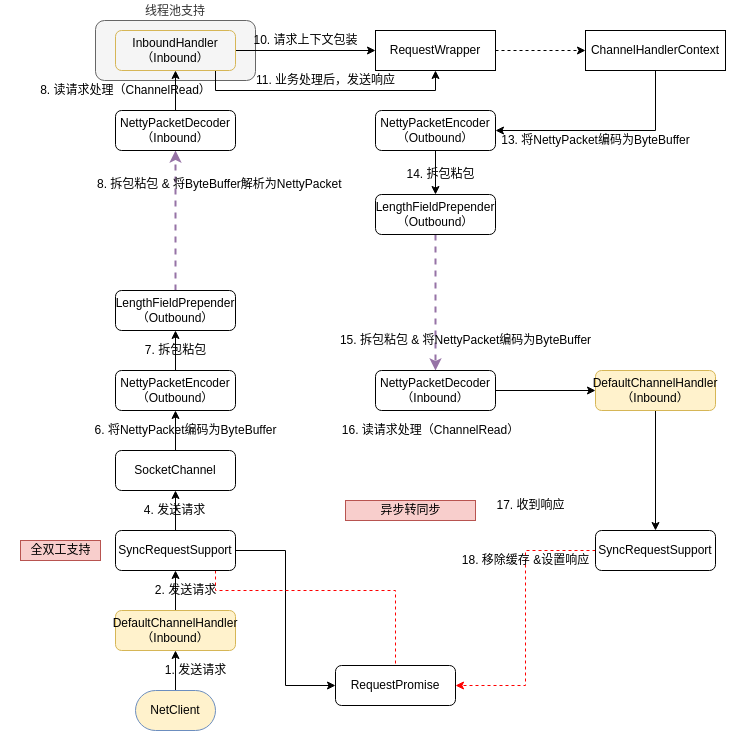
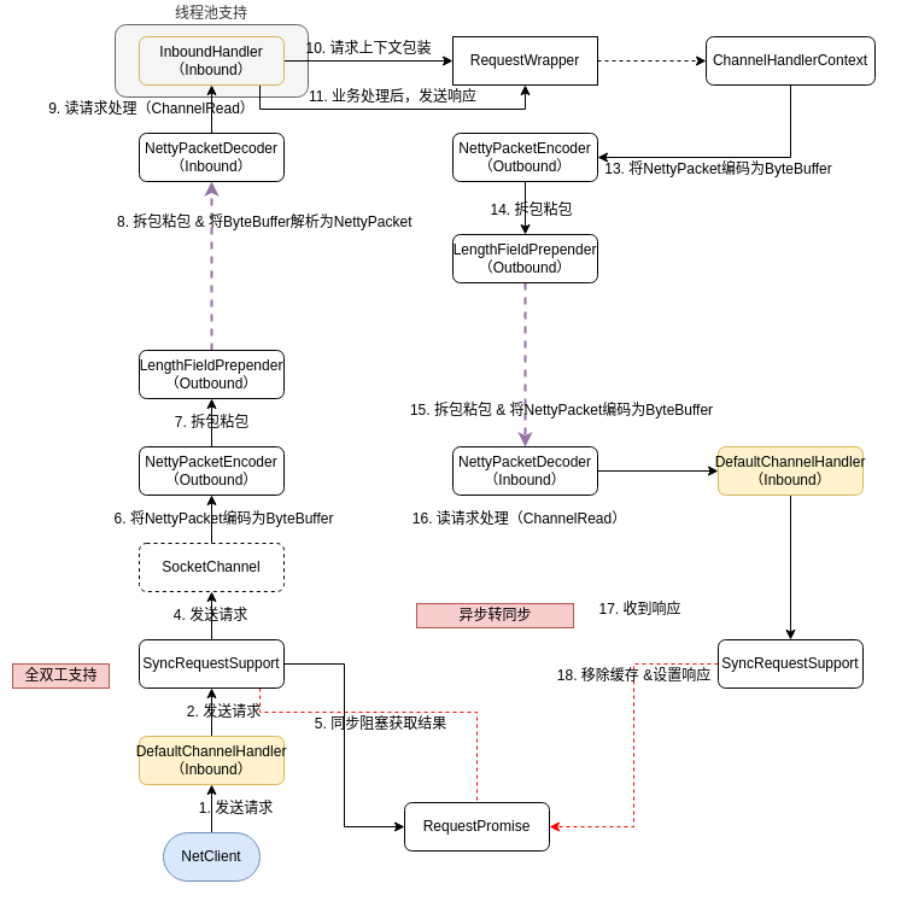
  <mxCell id="0" />
  <mxCell id="1" parent="0" />
  <mxCell id="2" value="线程池支持" style="rounded=1;whiteSpace=wrap;html=1;fillColor=#f5f5f5;fontColor=#333333;strokeColor=#666666;labelPosition=center;verticalLabelPosition=top;align=center;verticalAlign=bottom;" vertex="1" parent="1"><mxGeometry x="95" y="20" width="160" height="60" as="geometry" /></mxCell>
  <mxCell id="3" style="edgeStyle=orthogonalEdgeStyle;rounded=0;orthogonalLoop=1;jettySize=auto;html=1;" edge="1" parent="1" source="4" target="6"><mxGeometry relative="1" as="geometry" /></mxCell>
- <mxCell id="4" value="NetClient" style="rounded=1;whiteSpace=wrap;html=1;fillColor=#fff2cc;strokeColor=#6c8ebf;arcSize=50;" vertex="1" parent="1"><mxGeometry x="135" y="690" width="80" height="40" as="geometry" /></mxCell>
+ <mxCell id="4" value="NetClient" style="rounded=1;whiteSpace=wrap;html=1;fillColor=#dae8fc;strokeColor=#6c8ebf;arcSize=50;" vertex="1" parent="1"><mxGeometry x="135" y="690" width="80" height="40" as="geometry" /></mxCell>
  <mxCell id="5" style="edgeStyle=orthogonalEdgeStyle;rounded=0;orthogonalLoop=1;jettySize=auto;html=1;" edge="1" parent="1" source="6" target="11"><mxGeometry relative="1" as="geometry" /></mxCell>
  <mxCell id="6" value="DefaultChannelHandler&lt;br&gt;（Inbound）" style="rounded=1;whiteSpace=wrap;html=1;fillColor=#fff2cc;strokeColor=#d6b656;" vertex="1" parent="1"><mxGeometry x="115" y="610" width="120" height="40" as="geometry" /></mxCell>
  <mxCell id="7" value="1. 发送请求" style="text;html=1;align=center;verticalAlign=middle;resizable=0;points=[];autosize=1;strokeColor=none;fillColor=none;" vertex="1" parent="1"><mxGeometry x="155" y="660" width="80" height="20" as="geometry" /></mxCell>
  <mxCell id="8" style="edgeStyle=orthogonalEdgeStyle;rounded=0;orthogonalLoop=1;jettySize=auto;html=1;entryX=0;entryY=0.5;entryDx=0;entryDy=0;" edge="1" parent="1" source="11" target="13"><mxGeometry relative="1" as="geometry" /></mxCell>
  <mxCell id="9" style="edgeStyle=orthogonalEdgeStyle;rounded=0;orthogonalLoop=1;jettySize=auto;html=1;entryX=0.5;entryY=1;entryDx=0;entryDy=0;" edge="1" parent="1" source="11" target="15"><mxGeometry relative="1" as="geometry" /></mxCell>
  <mxCell id="10" style="edgeStyle=orthogonalEdgeStyle;rounded=0;orthogonalLoop=1;jettySize=auto;html=1;entryX=0.5;entryY=1;entryDx=0;entryDy=0;dashed=1;strokeColor=#FF0000;" edge="1" parent="1" source="11" target="13"><mxGeometry relative="1" as="geometry"><Array as="points"><mxPoint x="215" y="590" /><mxPoint x="395" y="590" /></Array></mxGeometry></mxCell>
  <mxCell id="11" value="SyncRequestSupport" style="rounded=1;whiteSpace=wrap;html=1;" vertex="1" parent="1"><mxGeometry x="115" y="530" width="120" height="40" as="geometry" /></mxCell>
  <mxCell id="12" value="2. 发送请求" style="text;html=1;align=center;verticalAlign=middle;resizable=0;points=[];autosize=1;strokeColor=none;fillColor=none;" vertex="1" parent="1"><mxGeometry x="145" y="580" width="80" height="20" as="geometry" /></mxCell>
  <mxCell id="13" value="RequestPromise" style="rounded=1;whiteSpace=wrap;html=1;" vertex="1" parent="1"><mxGeometry x="335" y="665" width="120" height="40" as="geometry" /></mxCell>
  <mxCell id="14" style="edgeStyle=orthogonalEdgeStyle;rounded=0;orthogonalLoop=1;jettySize=auto;html=1;strokeColor=#000000;" edge="1" parent="1" source="15" target="19"><mxGeometry relative="1" as="geometry" /></mxCell>
- <mxCell id="15" value="SocketChannel" style="rounded=1;whiteSpace=wrap;html=1;" vertex="1" parent="1"><mxGeometry x="115" y="450" width="120" height="40" as="geometry" /></mxCell>
+ <mxCell id="15" value="SocketChannel" style="rounded=1;whiteSpace=wrap;html=1;dashed=1;" vertex="1" parent="1"><mxGeometry x="115" y="450" width="120" height="40" as="geometry" /></mxCell>
  <mxCell id="16" value="4. 发送请求" style="text;html=1;align=center;verticalAlign=middle;resizable=0;points=[];autosize=1;strokeColor=none;fillColor=none;" vertex="1" parent="1"><mxGeometry x="134" y="500" width="80" height="20" as="geometry" /></mxCell>
+ <mxCell id="17" value="5. 同步阻塞获取结果" style="text;html=1;align=center;verticalAlign=middle;resizable=0;points=[];autosize=1;" vertex="1" parent="1"><mxGeometry x="255" y="590" width="120" height="20" as="geometry" /></mxCell>
  <mxCell id="18" style="edgeStyle=orthogonalEdgeStyle;rounded=0;orthogonalLoop=1;jettySize=auto;html=1;entryX=0.5;entryY=1;entryDx=0;entryDy=0;strokeColor=#000000;" edge="1" parent="1" source="19" target="22"><mxGeometry relative="1" as="geometry" /></mxCell>
  <mxCell id="19" value="NettyPacketEncoder&lt;br&gt;（Outbound）" style="rounded=1;whiteSpace=wrap;html=1;" vertex="1" parent="1"><mxGeometry x="115" y="370" width="120" height="40" as="geometry" /></mxCell>
  <mxCell id="20" value="6. 将NettyPacket编码为ByteBuffer" style="text;html=1;align=center;verticalAlign=middle;resizable=0;points=[];autosize=1;strokeColor=none;fillColor=none;" vertex="1" parent="1"><mxGeometry x="85" y="420" width="200" height="20" as="geometry" /></mxCell>
  <mxCell id="21" style="edgeStyle=orthogonalEdgeStyle;rounded=0;orthogonalLoop=1;jettySize=auto;html=1;entryX=0.5;entryY=1;entryDx=0;entryDy=0;strokeColor=#9673a6;dashed=1;fillColor=#e1d5e7;strokeWidth=2;" edge="1" parent="1" source="22" target="25"><mxGeometry relative="1" as="geometry" /></mxCell>
  <mxCell id="22" value="LengthFieldPrepender&lt;br&gt;（Outbound）" style="rounded=1;whiteSpace=wrap;html=1;" vertex="1" parent="1"><mxGeometry x="115" y="290" width="120" height="40" as="geometry" /></mxCell>
  <mxCell id="23" value="7. 拆包粘包" style="text;html=1;align=center;verticalAlign=middle;resizable=0;points=[];autosize=1;strokeColor=none;fillColor=none;" vertex="1" parent="1"><mxGeometry x="135" y="340" width="80" height="20" as="geometry" /></mxCell>
  <mxCell id="24" style="edgeStyle=orthogonalEdgeStyle;rounded=0;orthogonalLoop=1;jettySize=auto;html=1;entryX=0.5;entryY=1;entryDx=0;entryDy=0;strokeColor=#000000;" edge="1" parent="1" source="25" target="29"><mxGeometry relative="1" as="geometry" /></mxCell>
  <mxCell id="25" value="NettyPacketDecoder&lt;br&gt;（Inbound）" style="rounded=1;whiteSpace=wrap;html=1;" vertex="1" parent="1"><mxGeometry x="115" y="110" width="120" height="40" as="geometry" /></mxCell>
  <mxCell id="26" value="&lt;span&gt;8. 拆包粘包 &amp;amp;&amp;nbsp;&lt;/span&gt;&lt;span&gt;将ByteBuffer解析为NettyPacket&lt;/span&gt;" style="text;html=1;align=left;verticalAlign=middle;resizable=0;points=[];autosize=1;strokeColor=none;fillColor=none;" vertex="1" parent="1"><mxGeometry x="95" y="174" width="260" height="20" as="geometry" /></mxCell>
  <mxCell id="27" style="edgeStyle=orthogonalEdgeStyle;rounded=0;orthogonalLoop=1;jettySize=auto;html=1;entryX=0;entryY=0.5;entryDx=0;entryDy=0;strokeColor=#000000;" edge="1" parent="1" source="29" target="32"><mxGeometry relative="1" as="geometry" /></mxCell>
  <mxCell id="28" style="edgeStyle=orthogonalEdgeStyle;rounded=0;orthogonalLoop=1;jettySize=auto;html=1;entryX=0.5;entryY=1;entryDx=0;entryDy=0;strokeColor=#000000;" edge="1" parent="1" source="29" target="32"><mxGeometry relative="1" as="geometry"><Array as="points"><mxPoint x="215" y="90" /><mxPoint x="435" y="90" /></Array></mxGeometry></mxCell>
  <mxCell id="29" value="InboundHandler&lt;br&gt;（Inbound）" style="rounded=1;whiteSpace=wrap;html=1;fillColor=#f5f5f5;strokeColor=#d6b656;" vertex="1" parent="1"><mxGeometry x="115" y="30" width="120" height="40" as="geometry" /></mxCell>
- <mxCell id="30" value="8. 读请求处理（ChannelRead）" style="text;html=1;align=center;verticalAlign=middle;resizable=0;points=[];autosize=1;strokeColor=none;fillColor=none;" vertex="1" parent="1"><mxGeometry x="30" y="80" width="190" height="20" as="geometry" /></mxCell>
+ <mxCell id="30" value="9. 读请求处理（ChannelRead）" style="text;html=1;align=center;verticalAlign=middle;resizable=0;points=[];autosize=1;strokeColor=none;fillColor=none;" vertex="1" parent="1"><mxGeometry x="30" y="80" width="190" height="20" as="geometry" /></mxCell>
  <mxCell id="31" style="edgeStyle=orthogonalEdgeStyle;rounded=0;orthogonalLoop=1;jettySize=auto;html=1;strokeColor=#000000;dashed=1;" edge="1" parent="1" source="32" target="36"><mxGeometry relative="1" as="geometry" /></mxCell>
  <mxCell id="32" value="RequestWrapper" style="whiteSpace=wrap;html=1;rounded=0;" vertex="1" parent="1"><mxGeometry x="375" y="30" width="120" height="40" as="geometry" /></mxCell>
  <mxCell id="33" value="10. 请求上下文包装" style="text;html=1;align=center;verticalAlign=middle;resizable=0;points=[];autosize=1;strokeColor=none;fillColor=none;" vertex="1" parent="1"><mxGeometry x="245" y="30" width="120" height="20" as="geometry" /></mxCell>
  <mxCell id="34" value="11. 业务处理后，发送响应" style="text;html=1;align=center;verticalAlign=middle;resizable=0;points=[];autosize=1;strokeColor=none;fillColor=none;" vertex="1" parent="1"><mxGeometry x="250" y="70" width="150" height="20" as="geometry" /></mxCell>
  <mxCell id="35" style="edgeStyle=orthogonalEdgeStyle;rounded=0;orthogonalLoop=1;jettySize=auto;html=1;entryX=1;entryY=0.5;entryDx=0;entryDy=0;strokeColor=#000000;" edge="1" parent="1" source="36" target="38"><mxGeometry relative="1" as="geometry"><Array as="points"><mxPoint x="655" y="130" /></Array></mxGeometry></mxCell>
- <mxCell id="36" value="&lt;span&gt;ChannelHandlerContext&lt;/span&gt;" style="whiteSpace=wrap;html=1;rounded=0;" vertex="1" parent="1"><mxGeometry x="585" y="30" width="140" height="40" as="geometry" /></mxCell>
+ <mxCell id="36" value="&lt;span&gt;ChannelHandlerContext&lt;/span&gt;" style="rounded=1;whiteSpace=wrap;html=1;" vertex="1" parent="1"><mxGeometry x="585" y="30" width="140" height="40" as="geometry" /></mxCell>
  <mxCell id="37" style="edgeStyle=orthogonalEdgeStyle;rounded=0;orthogonalLoop=1;jettySize=auto;html=1;entryX=0.5;entryY=0;entryDx=0;entryDy=0;strokeColor=#000000;" edge="1" parent="1" source="38" target="41"><mxGeometry relative="1" as="geometry" /></mxCell>
  <mxCell id="38" value="NettyPacketEncoder&lt;br&gt;（Outbound）" style="rounded=1;whiteSpace=wrap;html=1;" vertex="1" parent="1"><mxGeometry x="375" y="110" width="120" height="40" as="geometry" /></mxCell>
  <mxCell id="39" value="13. 将NettyPacket编码为ByteBuffer" style="text;html=1;align=center;verticalAlign=middle;resizable=0;points=[];autosize=1;strokeColor=none;fillColor=none;" vertex="1" parent="1"><mxGeometry x="495" y="130" width="200" height="20" as="geometry" /></mxCell>
  <mxCell id="40" style="edgeStyle=orthogonalEdgeStyle;rounded=0;orthogonalLoop=1;jettySize=auto;html=1;strokeColor=#9673a6;dashed=1;fillColor=#e1d5e7;strokeWidth=2;" edge="1" parent="1" source="41" target="44"><mxGeometry relative="1" as="geometry" /></mxCell>
  <mxCell id="41" value="LengthFieldPrepender&lt;br&gt;（Outbound）" style="rounded=1;whiteSpace=wrap;html=1;" vertex="1" parent="1"><mxGeometry x="375" y="194" width="120" height="40" as="geometry" /></mxCell>
  <mxCell id="42" value="14. 拆包粘包" style="text;html=1;align=center;verticalAlign=middle;resizable=0;points=[];autosize=1;strokeColor=none;fillColor=none;" vertex="1" parent="1"><mxGeometry x="400" y="164" width="80" height="20" as="geometry" /></mxCell>
  <mxCell id="43" style="edgeStyle=orthogonalEdgeStyle;rounded=0;orthogonalLoop=1;jettySize=auto;html=1;entryX=0;entryY=0.5;entryDx=0;entryDy=0;strokeColor=#000000;strokeWidth=1;" edge="1" parent="1" source="44" target="47"><mxGeometry relative="1" as="geometry" /></mxCell>
  <mxCell id="44" value="NettyPacketDecoder&lt;br&gt;（Inbound）" style="rounded=1;whiteSpace=wrap;html=1;" vertex="1" parent="1"><mxGeometry x="375" y="370" width="120" height="40" as="geometry" /></mxCell>
  <mxCell id="45" value="&lt;span style=&quot;text-align: left&quot;&gt;15. 拆包粘包 &amp;amp;&amp;nbsp;&lt;/span&gt;&lt;span style=&quot;text-align: left&quot;&gt;将NettyPacket编码为ByteBuffer&lt;/span&gt;" style="text;html=1;align=center;verticalAlign=middle;resizable=0;points=[];autosize=1;strokeColor=none;fillColor=none;" vertex="1" parent="1"><mxGeometry x="330" y="330" width="270" height="20" as="geometry" /></mxCell>
  <mxCell id="46" style="edgeStyle=orthogonalEdgeStyle;rounded=0;orthogonalLoop=1;jettySize=auto;html=1;strokeColor=#000000;strokeWidth=1;" edge="1" parent="1" source="47" target="50"><mxGeometry relative="1" as="geometry" /></mxCell>
  <mxCell id="47" value="DefaultChannelHandler&lt;br&gt;（Inbound）" style="rounded=1;whiteSpace=wrap;html=1;fillColor=#fff2cc;strokeColor=#d6b656;" vertex="1" parent="1"><mxGeometry x="595" y="370" width="120" height="40" as="geometry" /></mxCell>
  <mxCell id="48" value="16. 读请求处理（ChannelRead）" style="text;html=1;align=center;verticalAlign=middle;resizable=0;points=[];autosize=1;strokeColor=none;fillColor=none;" vertex="1" parent="1"><mxGeometry x="335" y="420" width="190" height="20" as="geometry" /></mxCell>
  <mxCell id="49" style="edgeStyle=orthogonalEdgeStyle;rounded=0;orthogonalLoop=1;jettySize=auto;html=1;entryX=1;entryY=0.5;entryDx=0;entryDy=0;strokeColor=#FF0000;strokeWidth=1;dashed=1;" edge="1" parent="1" source="50" target="13"><mxGeometry relative="1" as="geometry" /></mxCell>
  <mxCell id="50" value="SyncRequestSupport" style="rounded=1;whiteSpace=wrap;html=1;" vertex="1" parent="1"><mxGeometry x="595" y="530" width="120" height="40" as="geometry" /></mxCell>
  <mxCell id="51" value="17. 收到响应" style="text;html=1;align=center;verticalAlign=middle;resizable=0;points=[];autosize=1;strokeColor=none;fillColor=none;" vertex="1" parent="1"><mxGeometry x="490" y="495" width="80" height="20" as="geometry" /></mxCell>
  <mxCell id="52" value="18. 移除缓存 &amp;amp;设置响应" style="text;html=1;align=center;verticalAlign=middle;resizable=0;points=[];autosize=1;strokeColor=none;fillColor=none;" vertex="1" parent="1"><mxGeometry x="455" y="550" width="140" height="20" as="geometry" /></mxCell>
- <mxCell id="53" value="全双工支持" style="text;html=1;align=center;verticalAlign=middle;resizable=0;points=[];autosize=1;strokeColor=#b85450;fillColor=#f8cecc;" vertex="1" parent="1"><mxGeometry x="20" y="540" width="80" height="20" as="geometry" /></mxCell>
+ <mxCell id="53" value="全双工支持" style="text;html=1;align=center;verticalAlign=middle;resizable=0;points=[];autosize=1;strokeColor=#b85450;fillColor=#f8cecc;" vertex="1" parent="1"><mxGeometry x="10" y="550" width="80" height="20" as="geometry" /></mxCell>
  <mxCell id="54" value="异步转同步" style="text;html=1;align=center;verticalAlign=middle;resizable=0;points=[];autosize=1;strokeColor=#b85450;fillColor=#f8cecc;" vertex="1" parent="1"><mxGeometry x="345" y="500" width="130" height="20" as="geometry" /></mxCell>
